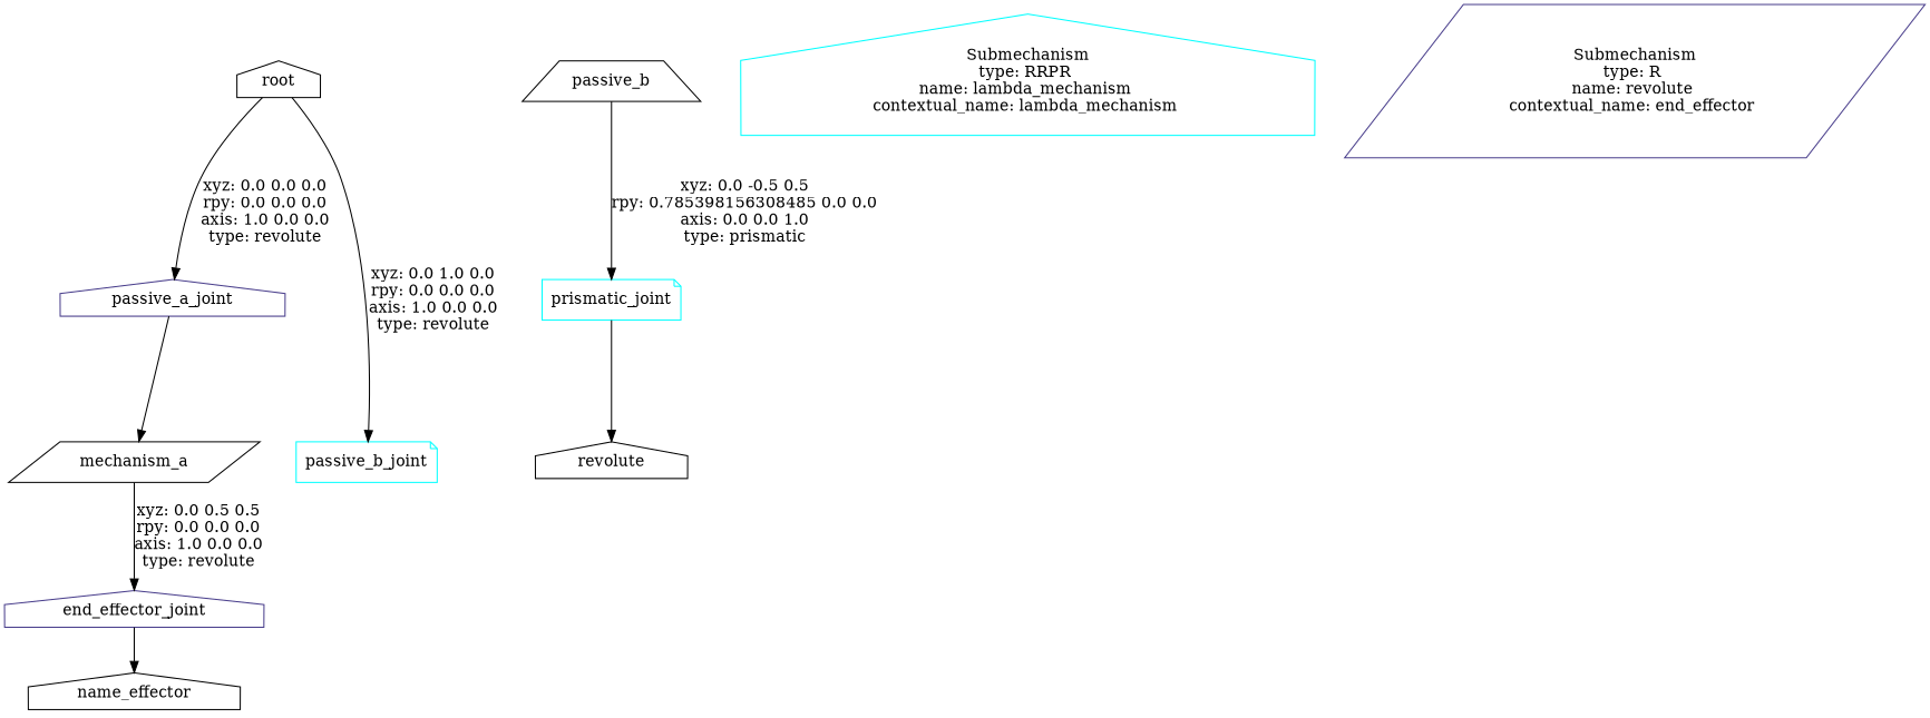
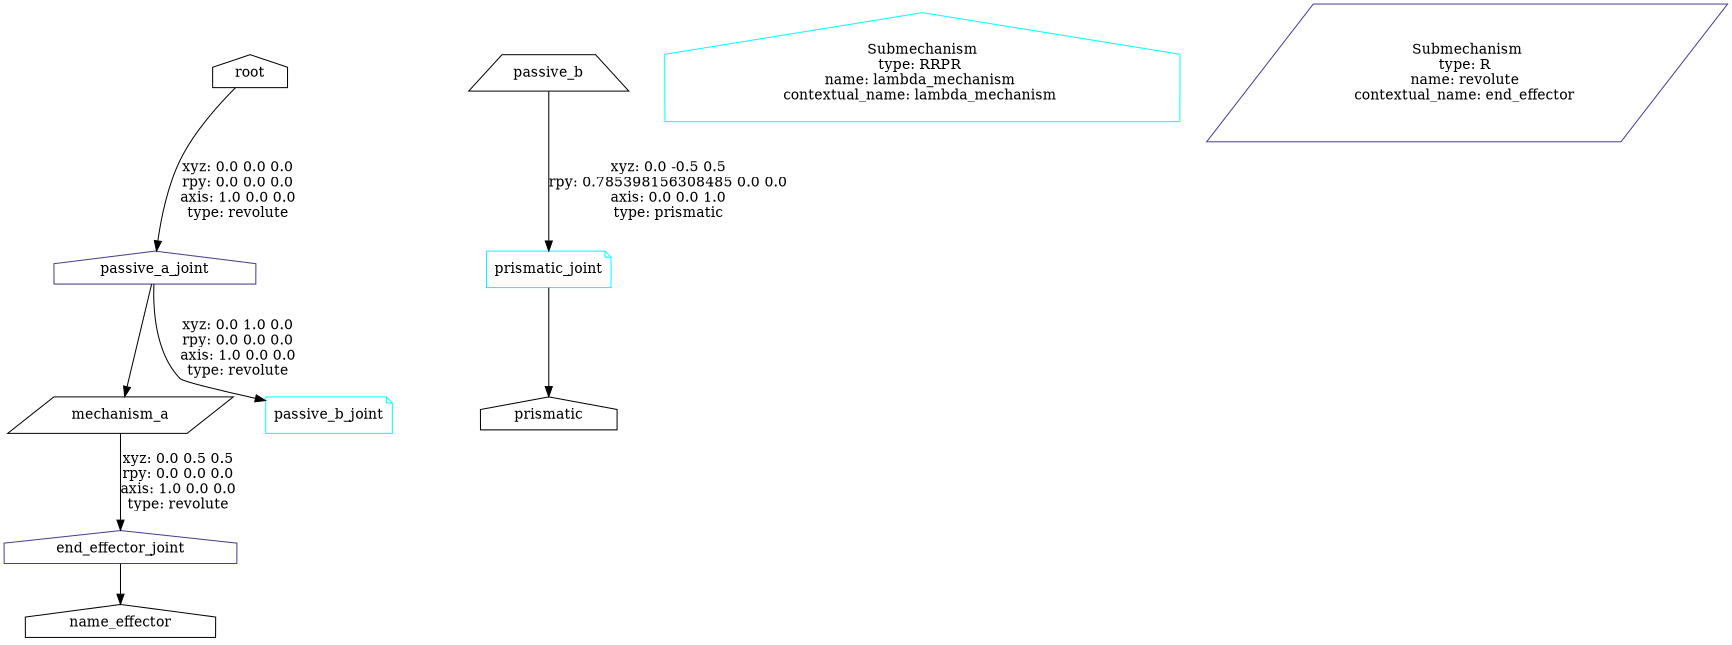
  digraph {
    nodesep=0.5
    node [shape=house fontcolor=black]
    n1 [label=root fontcolor=""]
    passive_a_joint [color=darkslateblue]
    passive_b_joint [color=cyan shape=note]
    n4 [label=mechanism_a shape=parallelogram fontcolor=""]
    end_effector_joint [color=darkslateblue]
    n6 [label=name_effector fontcolor=""]
    n7 [label=passive_b shape=trapezium fontcolor=""]
    prismatic_joint [color=cyan shape=note]
-   n9 [label=revolute fontcolor=""]
+   n9 [label=prismatic fontcolor=""]
    n10 [color=cyan label="Submechanism\ntype: RRPR \nname: lambda_mechanism \ncontextual_name: lambda_mechanism "]
    n11 [color=darkslateblue label="Submechanism\ntype: R \nname: revolute \ncontextual_name: end_effector " shape=parallelogram]
    n1 -> passive_a_joint [label="xyz: 0.0 0.0 0.0 \nrpy: 0.0 0.0 0.0 \naxis: 1.0 0.0 0.0 \ntype: revolute "]
-   n1 -> passive_b_joint [label="xyz: 0.0 1.0 0.0 \nrpy: 0.0 0.0 0.0 \naxis: 1.0 0.0 0.0 \ntype: revolute "]
+   passive_a_joint -> passive_b_joint [label="xyz: 0.0 1.0 0.0 \nrpy: 0.0 0.0 0.0 \naxis: 1.0 0.0 0.0 \ntype: revolute "]
    passive_a_joint -> n4
    n4 -> end_effector_joint [label="xyz: 0.0 0.5 0.5 \nrpy: 0.0 0.0 0.0 \naxis: 1.0 0.0 0.0 \ntype: revolute "]
    end_effector_joint -> n6
    n7 -> prismatic_joint [label="xyz: 0.0 -0.5 0.5 \nrpy: 0.785398156308485 0.0 0.0 \naxis: 0.0 0.0 1.0 \ntype: prismatic "]
    prismatic_joint -> n9
  }
